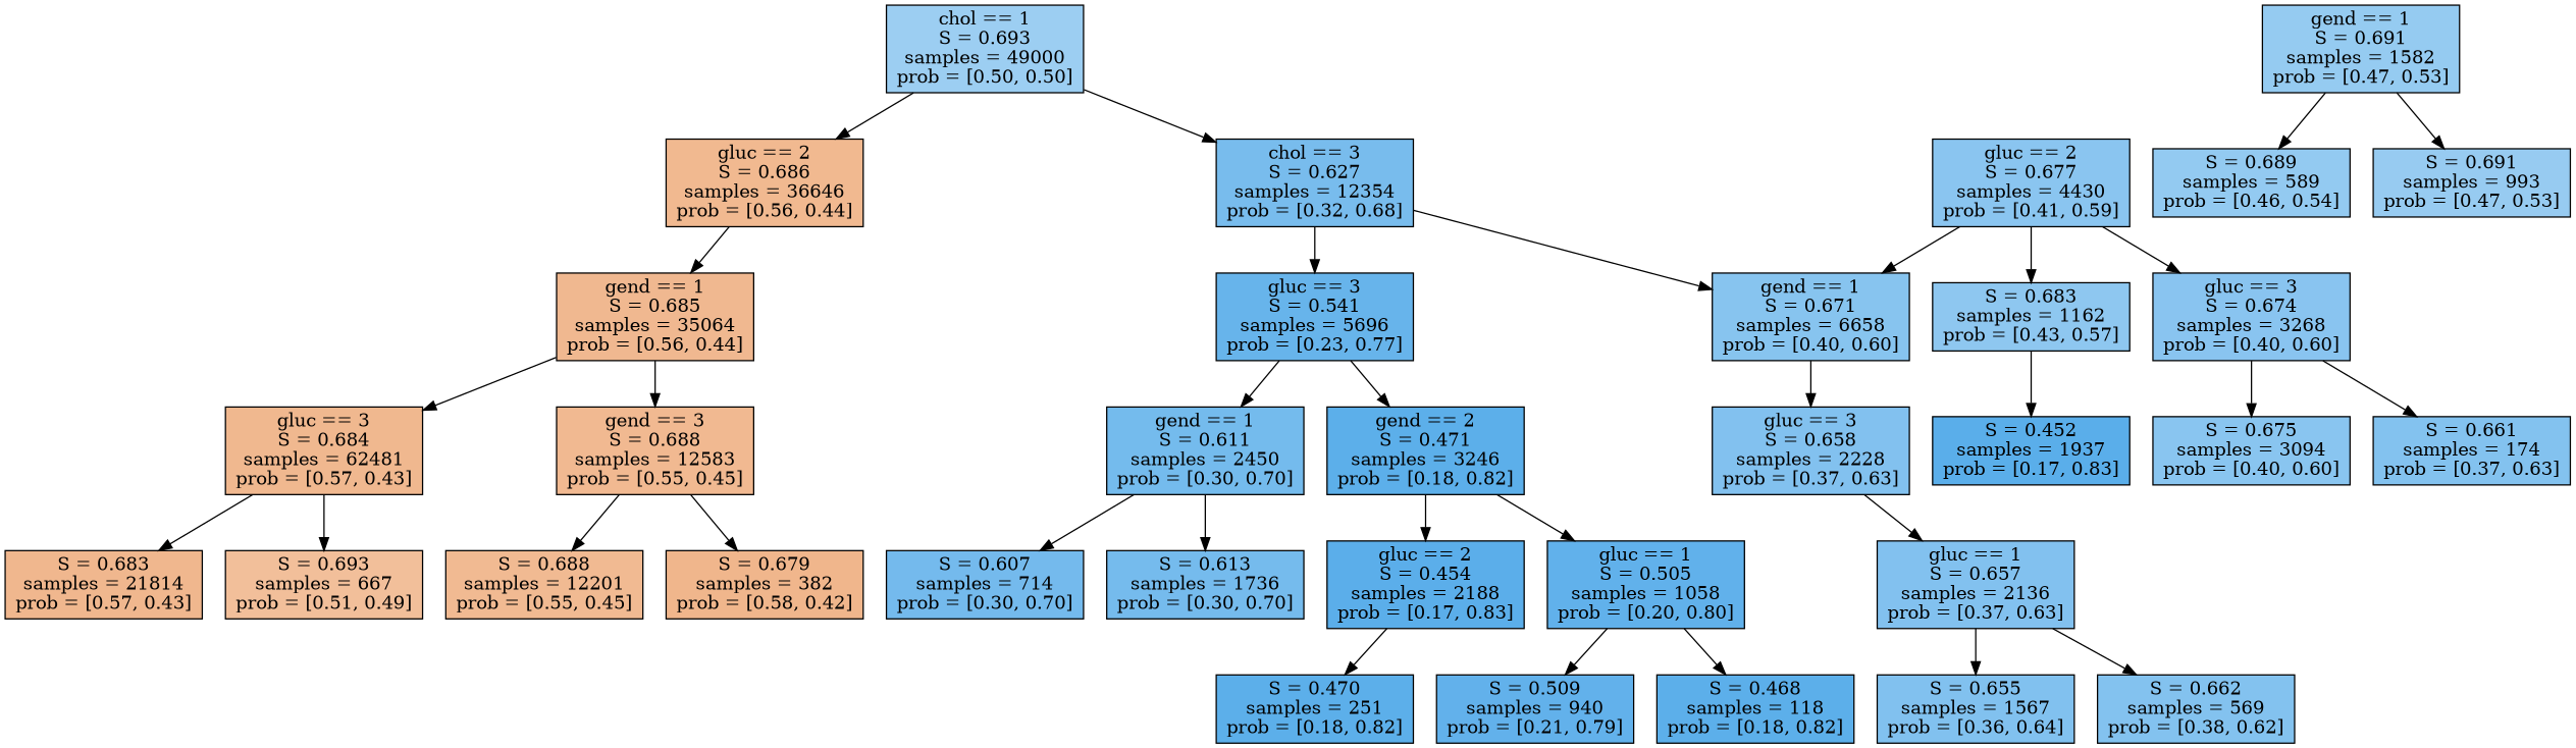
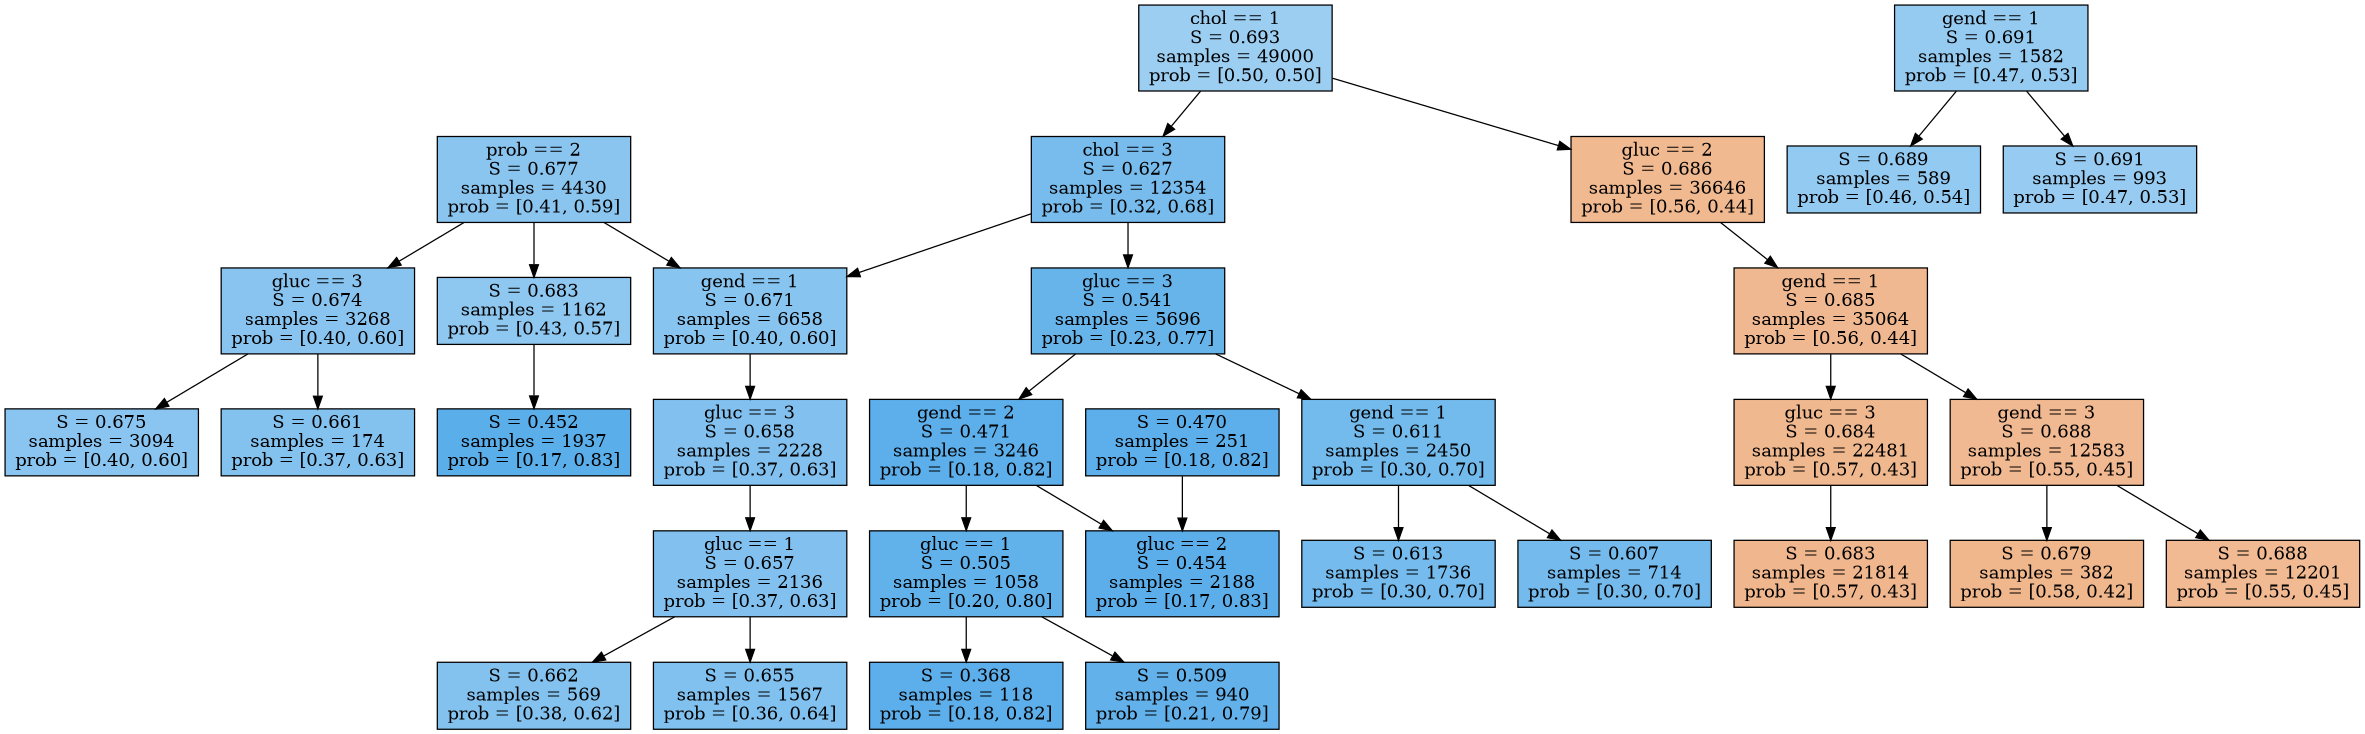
  digraph {
    node [color=black fillcolor="#399DE5D1" shape=box style=filled]
    n1 [fillcolor="#399DE57F" label="chol == 1\nS = 0.693\nsamples = 49000\nprob = [0.50, 0.50]"]
    n2 [fillcolor="#399DE5AD" label="chol == 3\nS = 0.627\nsamples = 12354\nprob = [0.32, 0.68]"]
    n3 [fillcolor="#E581398E" label="gluc == 2\nS = 0.686\nsamples = 36646\nprob = [0.56, 0.44]"]
    n4 [fillcolor="#399DE59A" label="gend == 1\nS = 0.671\nsamples = 6658\nprob = [0.40, 0.60]"]
    n5 [fillcolor="#399DE5C3" label="gluc == 3\nS = 0.541\nsamples = 5696\nprob = [0.23, 0.77]"]
    n6 [fillcolor="#E581398F" label="gend == 1\nS = 0.685\nsamples = 35064\nprob = [0.56, 0.44]"]
    n7 [fillcolor="#399DE5A1" label="gluc == 3\nS = 0.658\nsamples = 2228\nprob = [0.37, 0.63]"]
    n8 [label="gend == 2\nS = 0.471\nsamples = 3246\nprob = [0.18, 0.82]"]
    n9 [fillcolor="#399DE5B2" label="gend == 1\nS = 0.611\nsamples = 2450\nprob = [0.30, 0.70]"]
    n10 [fillcolor="#399DE5A1" label="gluc == 1\nS = 0.657\nsamples = 2136\nprob = [0.37, 0.63]"]
-   n11 [fillcolor="#399DE596" label="gluc == 2\nS = 0.677\nsamples = 4430\nprob = [0.41, 0.59]"]
+   n11 [fillcolor="#399DE596" label="prob == 2\nS = 0.677\nsamples = 4430\nprob = [0.41, 0.59]"]
    n12 [fillcolor="#399DE598" label="gluc == 3\nS = 0.674\nsamples = 3268\nprob = [0.40, 0.60]"]
    n13 [fillcolor="#399DE591" label="S = 0.683\nsamples = 1162\nprob = [0.43, 0.57]"]
    n14 [fillcolor="#399DE59F" label="S = 0.662\nsamples = 569\nprob = [0.38, 0.62]"]
    n15 [fillcolor="#399DE5A2" label="S = 0.655\nsamples = 1567\nprob = [0.36, 0.64]"]
    n16 [fillcolor="#399DE597" label="S = 0.675\nsamples = 3094\nprob = [0.40, 0.60]"]
    n17 [fillcolor="#399DE59F" label="S = 0.661\nsamples = 174\nprob = [0.37, 0.63]"]
    n18 [fillcolor="#399DE5D4" label="S = 0.452\nsamples = 1937\nprob = [0.17, 0.83]"]
    n19 [fillcolor="#399DE5D3" label="gluc == 2\nS = 0.454\nsamples = 2188\nprob = [0.17, 0.83]"]
    n20 [fillcolor="#399DE5CB" label="gluc == 1\nS = 0.505\nsamples = 1058\nprob = [0.20, 0.80]"]
    n21 [fillcolor="#399DE5B3" label="S = 0.607\nsamples = 714\nprob = [0.30, 0.70]"]
    n22 [fillcolor="#399DE5B1" label="S = 0.613\nsamples = 1736\nprob = [0.30, 0.70]"]
    n23 [label="S = 0.470\nsamples = 251\nprob = [0.18, 0.82]"]
-   n24 [label="S = 0.468\nsamples = 118\nprob = [0.18, 0.82]"]
+   n24 [label="S = 0.368\nsamples = 118\nprob = [0.18, 0.82]"]
    n25 [fillcolor="#399DE5CA" label="S = 0.509\nsamples = 940\nprob = [0.21, 0.79]"]
    n26 [fillcolor="#E581398D" label="gend == 3\nS = 0.688\nsamples = 12583\nprob = [0.55, 0.45]"]
-   n27 [fillcolor="#E5813990" label="gluc == 3\nS = 0.684\nsamples = 62481\nprob = [0.57, 0.43]"]
+   n27 [fillcolor="#E5813990" label="gluc == 3\nS = 0.684\nsamples = 22481\nprob = [0.57, 0.43]"]
    n28 [fillcolor="#399DE588" label="gend == 1\nS = 0.691\nsamples = 1582\nprob = [0.47, 0.53]"]
    n29 [fillcolor="#399DE58A" label="S = 0.689\nsamples = 589\nprob = [0.46, 0.54]"]
    n30 [fillcolor="#399DE586" label="S = 0.691\nsamples = 993\nprob = [0.47, 0.53]"]
    n31 [fillcolor="#E581398C" label="S = 0.688\nsamples = 12201\nprob = [0.55, 0.45]"]
    n32 [fillcolor="#E5813994" label="S = 0.679\nsamples = 382\nprob = [0.58, 0.42]"]
    n33 [fillcolor="#E5813991" label="S = 0.683\nsamples = 21814\nprob = [0.57, 0.43]"]
-   n34 [fillcolor="#E5813981" label="S = 0.693\nsamples = 667\nprob = [0.51, 0.49]"]
    n1 -> n2
    n1 -> n3
    n2 -> n4
    n2 -> n5
    n3 -> n6
    n4 -> n7
    n5 -> n8
    n5 -> n9
    n6 -> n26
    n6 -> n27
    n7 -> n10
    n8 -> n19
    n8 -> n20
    n9 -> n21
    n9 -> n22
    n10 -> n14
    n10 -> n15
    n11 -> n4
    n11 -> n12
    n11 -> n13
    n12 -> n16
    n12 -> n17
    n13 -> n18
-   n19 -> n23
+   n23 -> n19
    n20 -> n24
    n20 -> n25
    n26 -> n31
    n26 -> n32
    n27 -> n33
-   n27 -> n34
    n28 -> n29
    n28 -> n30
  }
